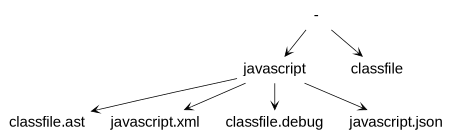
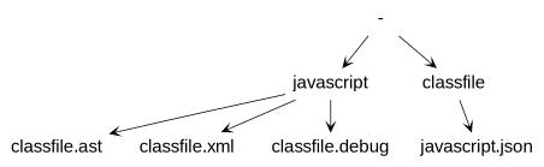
  digraph {
    fontname="Liberation Sans"
    node [fontname="Liberation Sans" fontsize=20 shape=plaintext]
    edge [arrowhead=vee color=black fontname="Liberation Sans" fontsize=10]
    n1 [label="classfile.ast"]
    n2 [label=javascript]
-   n3 [label="javascript.xml"]
+   n3 [label="classfile.xml"]
    n4 [label="classfile.debug"]
    n5 [label="javascript.json"]
    n6 [label="-"]
    n7 [label=classfile]
    n2 -> n1
    n2 -> n3
    n2 -> n4
-   n2 -> n5
+   n7 -> n5
    n6 -> n2
    n6 -> n7
  }
